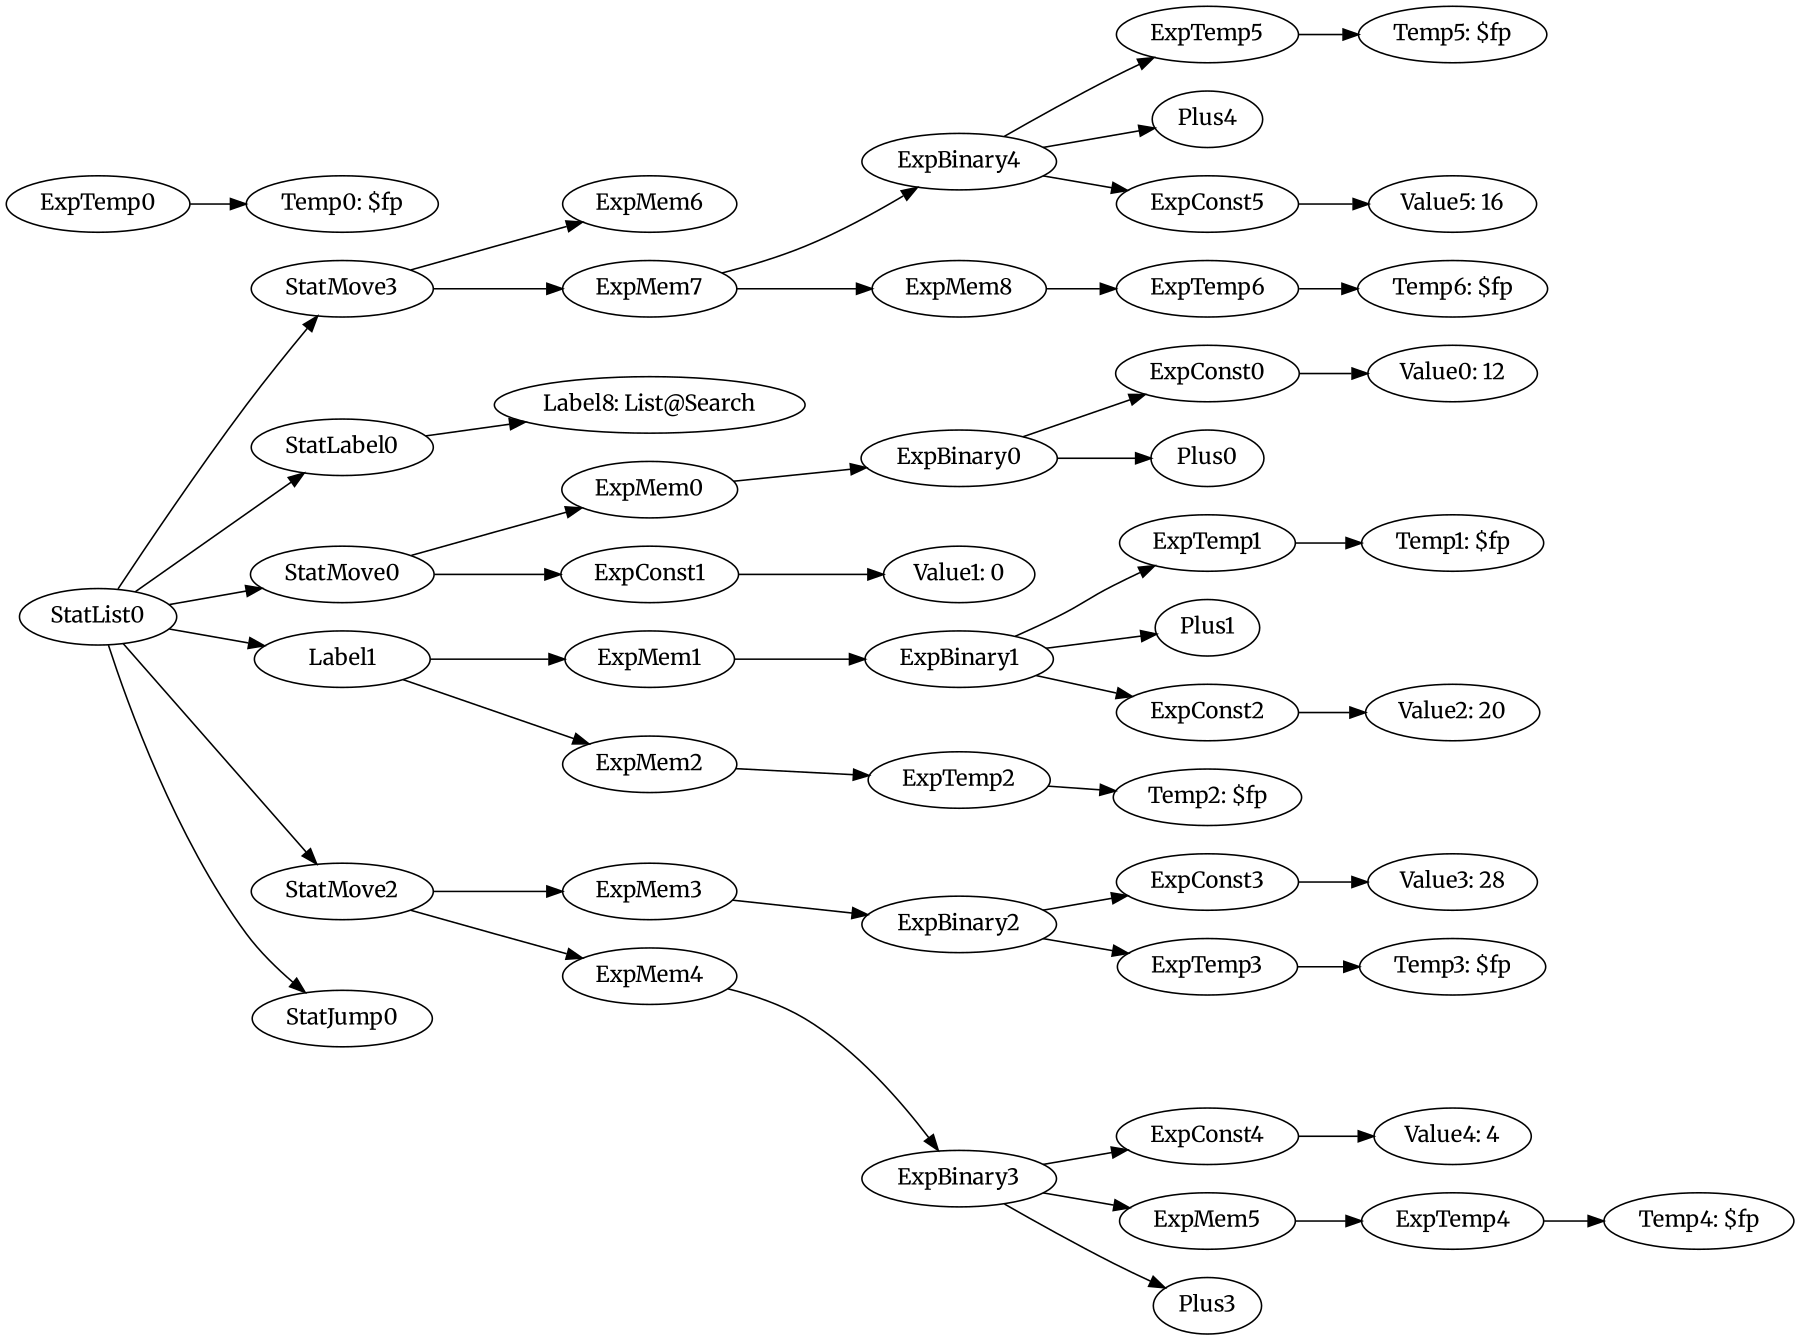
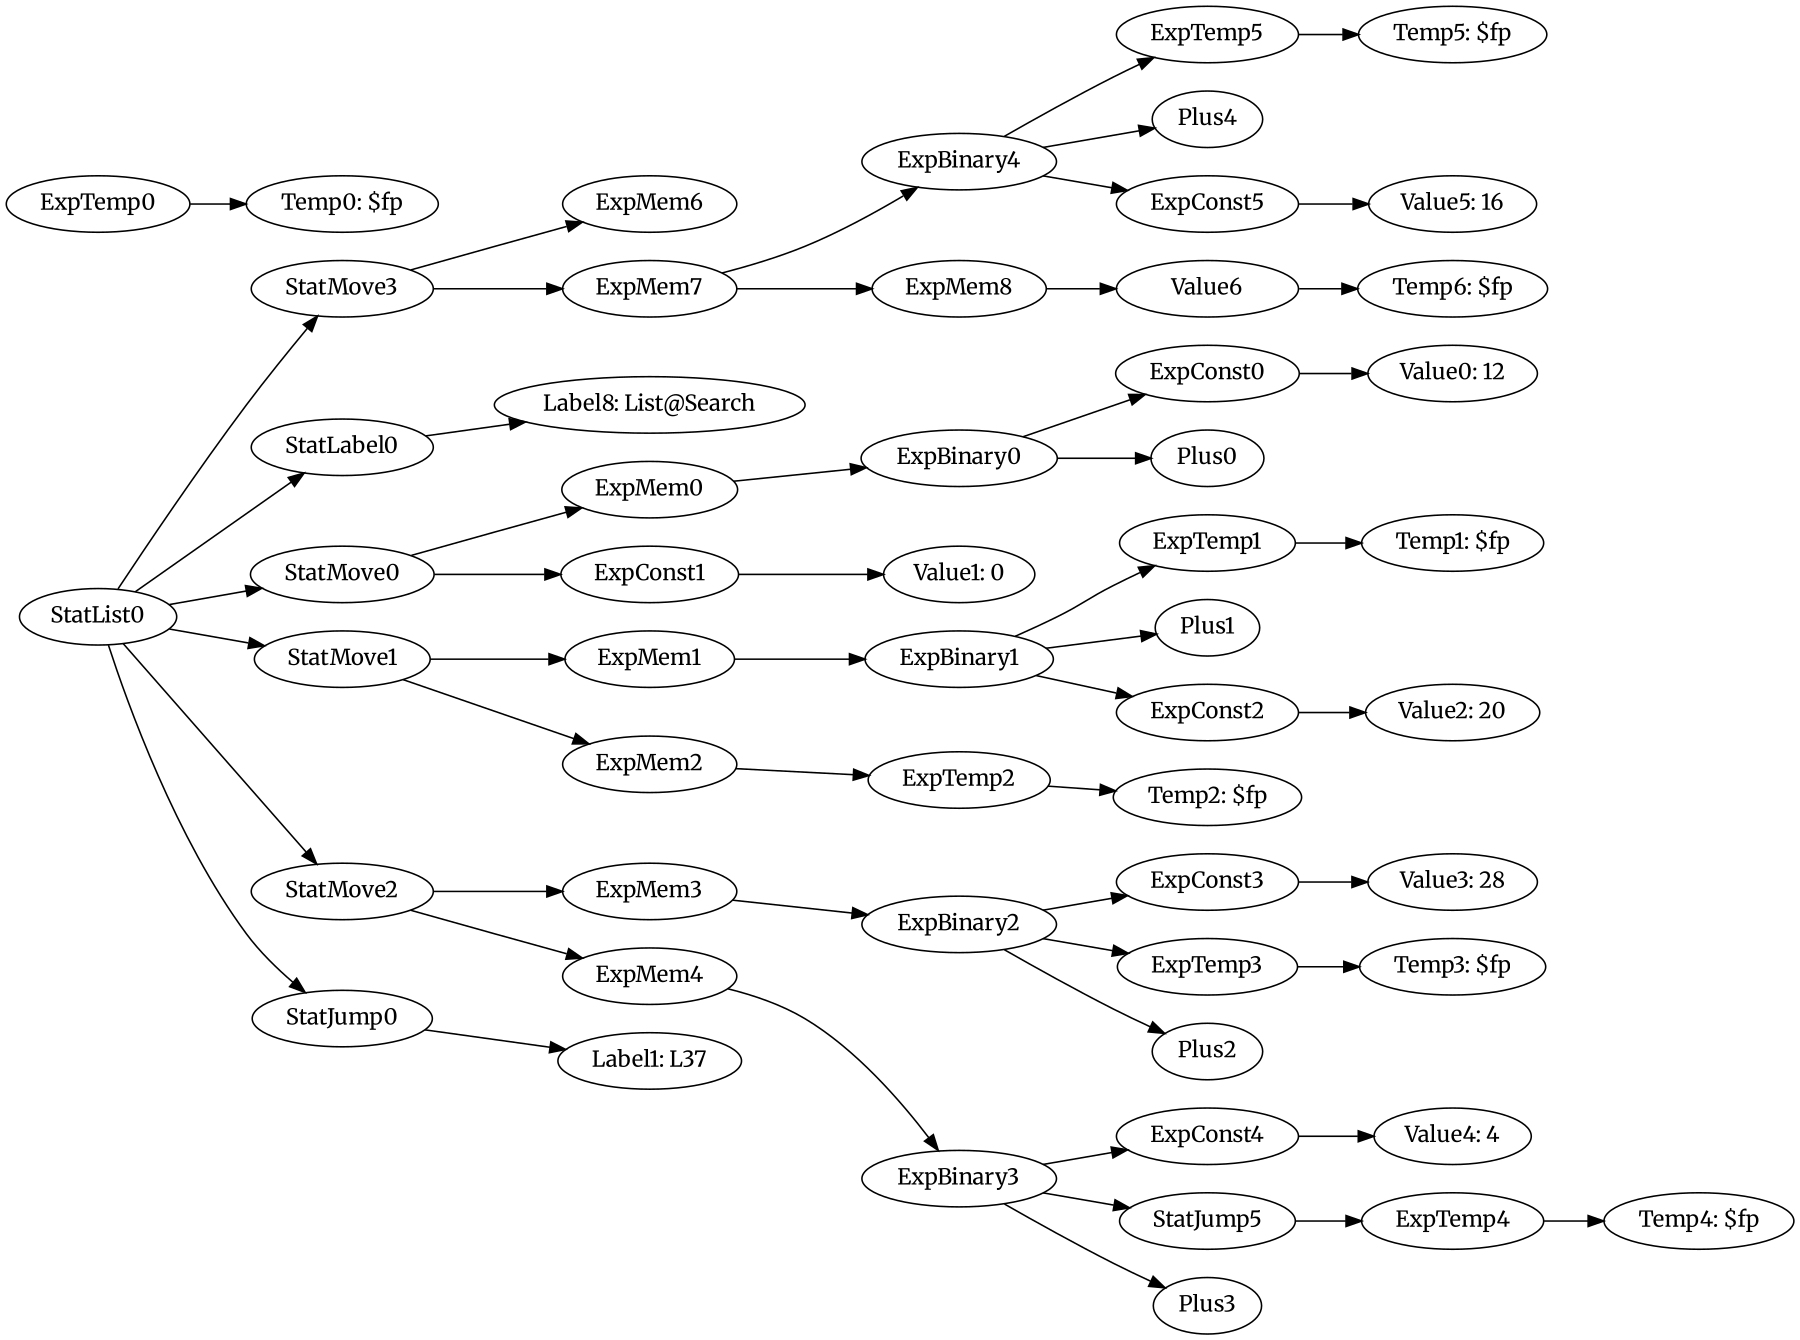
  digraph {
    fontname=Merriweather
    ordering=out
    rankdir=LR
    node [fontname=Merriweather]
    edge [fontname=Merriweather]
-   ExpTemp6
+   ExpTemp6 [label=Value6]
    "Temp6: $fp"
    StatMove3
    ExpMem6
    ExpMem7
    ExpBinary4
    ExpMem8
    ExpTemp5
    Plus4
    ExpConst5
    "Temp5: $fp"
    "Value5: 16"
    ExpConst4
    "Value4: 4"
    ExpBinary3
-   ExpMem5
+   ExpMem5 [label=StatJump5]
    Plus3
    ExpTemp4
    "Temp4: $fp"
    ExpTemp1
    "Temp1: $fp"
    ExpBinary1
    Plus1
    ExpConst2
    "Value2: 20"
    ExpMem0
    ExpBinary0
    ExpConst0
    Plus0
    "Value0: 12"
    ExpTemp0
    "Temp0: $fp"
    ExpMem3
    ExpBinary2
    ExpConst3
    ExpTemp3
+   Plus2
    "Value3: 28"
    "Temp3: $fp"
    ExpConst1
    "Value1: 0"
    ExpMem1
    n43 [label="Label8: List@Search"]
    StatLabel0
    StatList0
    StatMove0
-   StatMove1 [label=Label1]
+   StatMove1
    StatMove2
    StatJump0
    ExpMem2
    ExpMem4
+   "Label1: L37"
    ExpTemp2
    "Temp2: $fp"
    ExpTemp6 -> "Temp6: $fp"
    StatMove3 -> ExpMem6
    StatMove3 -> ExpMem7
    ExpMem7 -> ExpBinary4
    ExpMem7 -> ExpMem8
    ExpBinary4 -> ExpTemp5
    ExpBinary4 -> Plus4
    ExpBinary4 -> ExpConst5
    ExpMem8 -> ExpTemp6
    ExpTemp5 -> "Temp5: $fp"
    ExpConst5 -> "Value5: 16"
    ExpConst4 -> "Value4: 4"
    ExpBinary3 -> ExpConst4
    ExpBinary3 -> ExpMem5
    ExpBinary3 -> Plus3
    ExpMem5 -> ExpTemp4
    ExpTemp4 -> "Temp4: $fp"
    ExpTemp1 -> "Temp1: $fp"
    ExpBinary1 -> ExpTemp1
    ExpBinary1 -> Plus1
    ExpBinary1 -> ExpConst2
    ExpConst2 -> "Value2: 20"
    ExpMem0 -> ExpBinary0
    ExpBinary0 -> ExpConst0
    ExpBinary0 -> Plus0
    ExpConst0 -> "Value0: 12"
    ExpTemp0 -> "Temp0: $fp"
    ExpMem3 -> ExpBinary2
    ExpBinary2 -> ExpConst3
    ExpBinary2 -> ExpTemp3
+   ExpBinary2 -> Plus2
    ExpConst3 -> "Value3: 28"
    ExpTemp3 -> "Temp3: $fp"
    ExpConst1 -> "Value1: 0"
    ExpMem1 -> ExpBinary1
    StatLabel0 -> n43
    StatList0 -> StatMove3
    StatList0 -> StatLabel0
    StatList0 -> StatMove0
    StatList0 -> StatMove1
    StatList0 -> StatMove2
    StatList0 -> StatJump0
    StatMove0 -> ExpMem0
    StatMove0 -> ExpConst1
    StatMove1 -> ExpMem1
    StatMove1 -> ExpMem2
    StatMove2 -> ExpMem3
    StatMove2 -> ExpMem4
+   StatJump0 -> "Label1: L37"
    ExpMem2 -> ExpTemp2
    ExpMem4 -> ExpBinary3
    ExpTemp2 -> "Temp2: $fp"
  }
